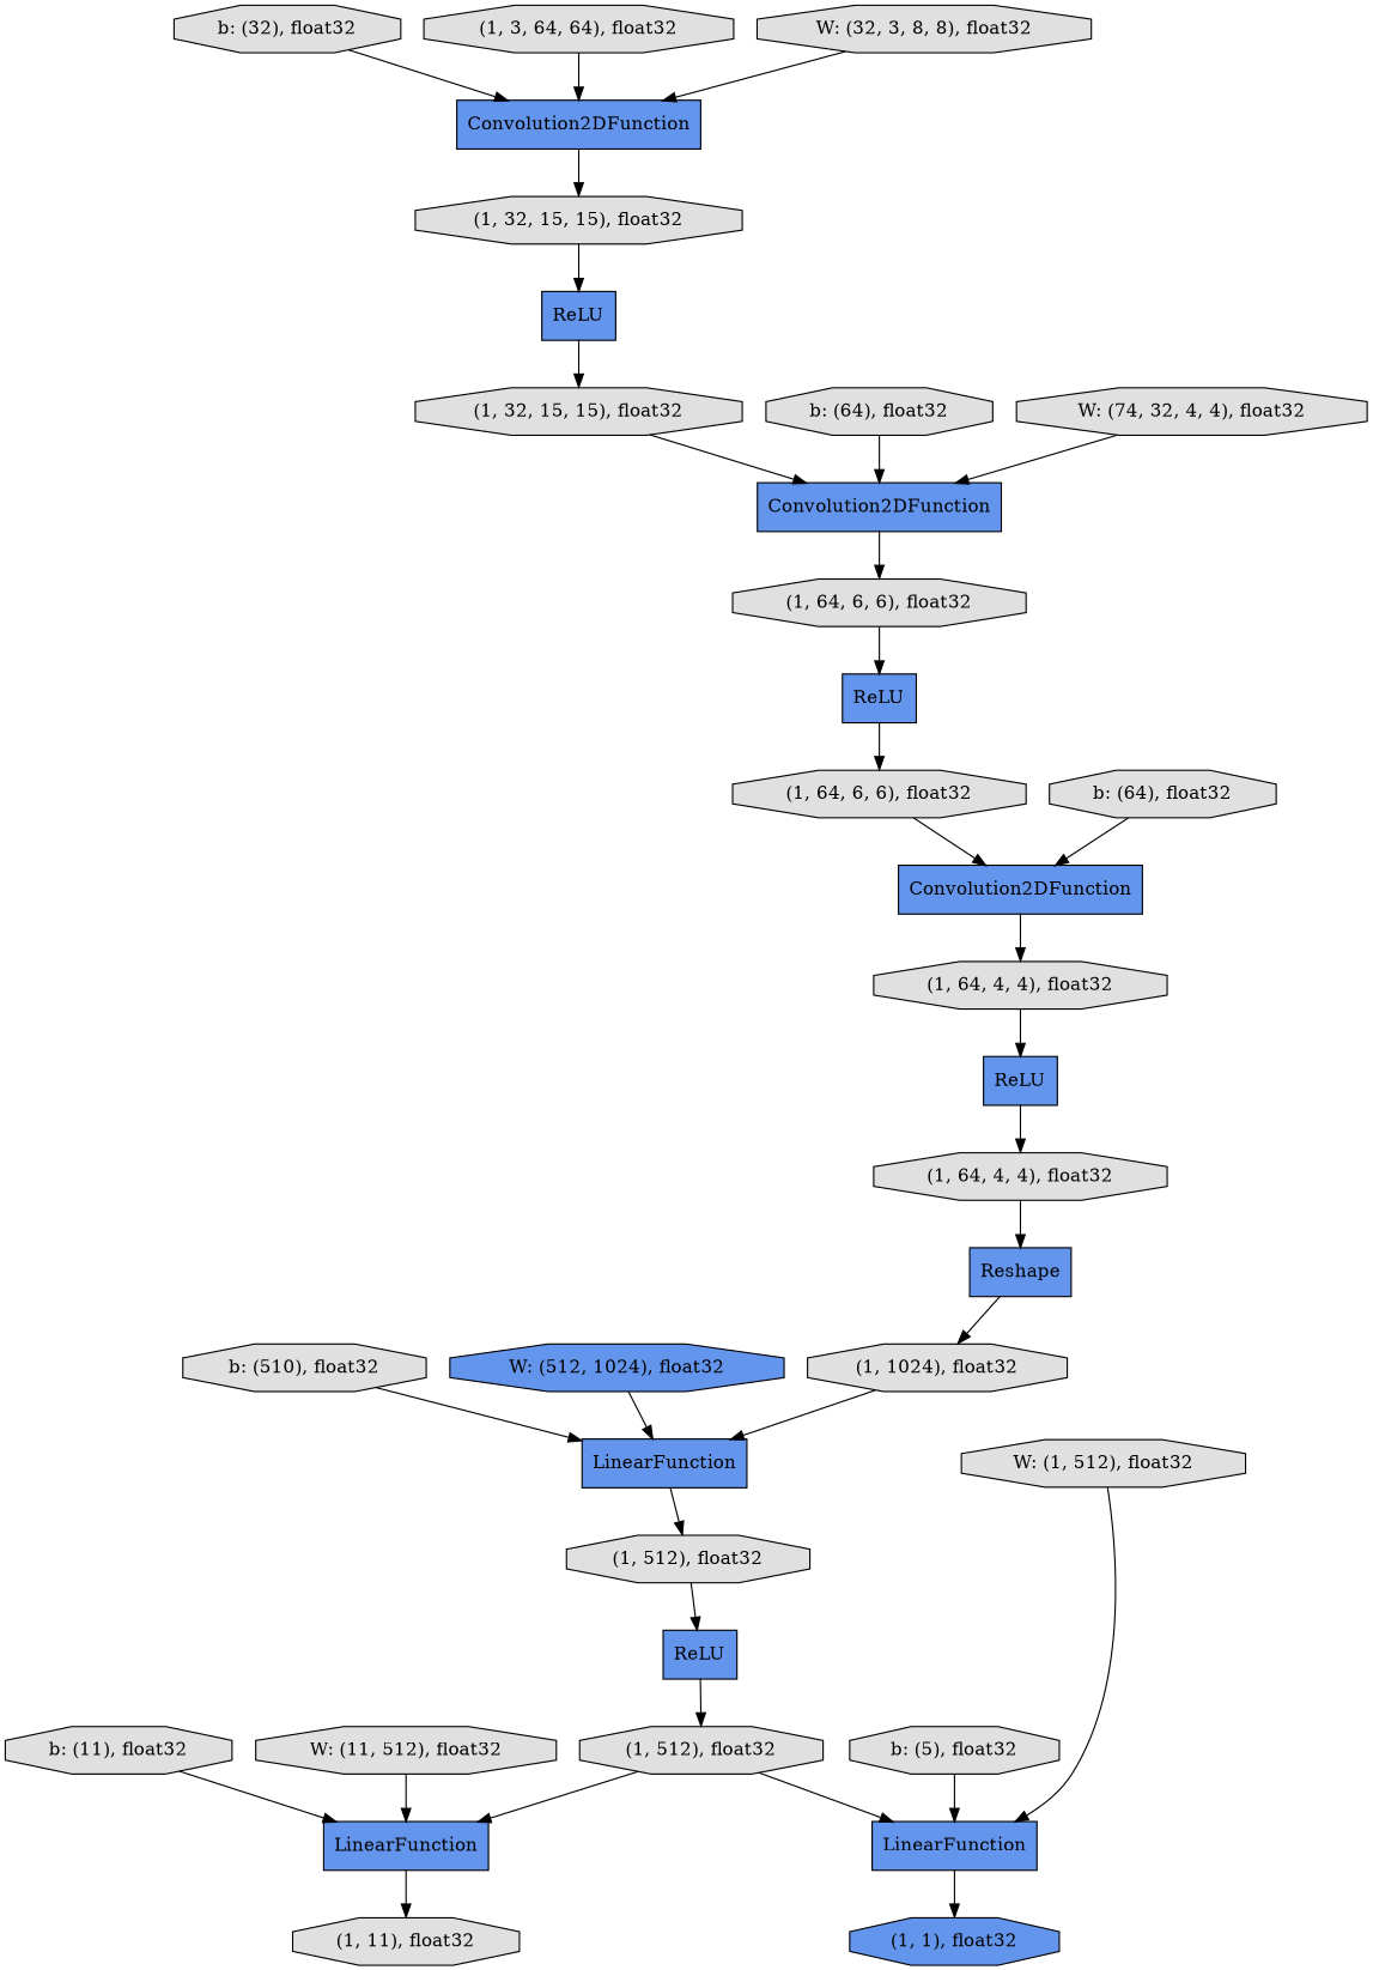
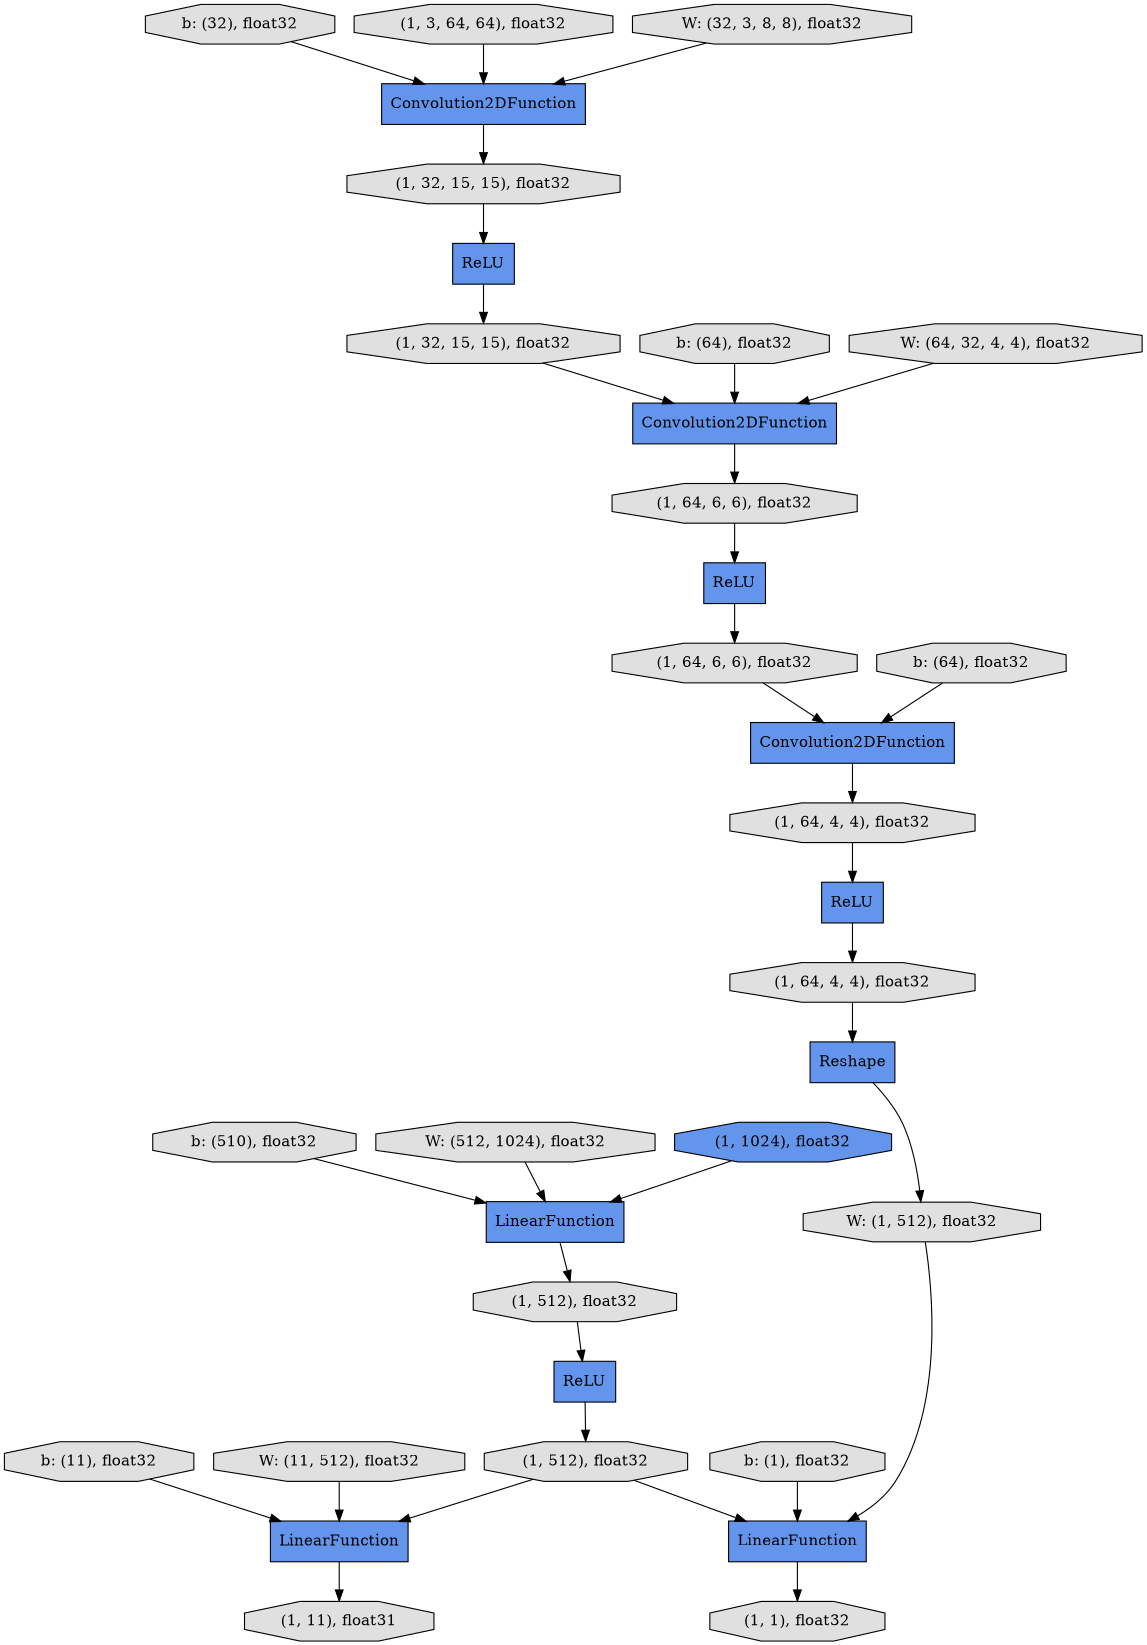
  digraph {
    rankdir=TB
    node [fillcolor="#E0E0E0" shape=octagon style=filled]
    n1 [fillcolor="#6495ED" label=Convolution2DFunction shape=record]
    n2 [label="(1, 64, 4, 4), float32"]
    n3 [fillcolor="#6495ED" label=ReLU shape=record]
    n4 [label="(1, 64, 4, 4), float32"]
    n5 [fillcolor="#6495ED" label=Reshape shape=record]
    n6 [label="(1, 32, 15, 15), float32"]
    n7 [fillcolor="#6495ED" label=Convolution2DFunction shape=record]
    n8 [label="(1, 64, 6, 6), float32"]
-   n9 [fillcolor="#6495ED" label="(1, 1), float32"]
+   n9 [label="(1, 1), float32"]
    n10 [fillcolor="#6495ED" label=ReLU shape=record]
    n11 [label="(1, 512), float32"]
    n12 [fillcolor="#6495ED" label=LinearFunction shape=record]
    n13 [fillcolor="#6495ED" label=LinearFunction shape=record]
-   n14 [label="(1, 1024), float32"]
+   n14 [fillcolor="#6495ED" label="(1, 1024), float32"]
    n15 [fillcolor="#6495ED" label=LinearFunction shape=record]
    n16 [label="(1, 512), float32"]
-   n17 [label="(1, 11), float32"]
+   n17 [label="(1, 11), float31"]
    n18 [fillcolor="#6495ED" label=ReLU shape=record]
    n19 [label="(1, 64, 6, 6), float32"]
    n20 [fillcolor="#6495ED" label=ReLU shape=record]
    n21 [label="(1, 32, 15, 15), float32"]
    n22 [label="b: (510), float32"]
    n23 [label="W: (1, 512), float32"]
    n24 [label="b: (64), float32"]
    n25 [fillcolor="#6495ED" label=Convolution2DFunction shape=record]
    n26 [label="b: (32), float32"]
    n27 [label="(1, 3, 64, 64), float32"]
    n28 [label="b: (11), float32"]
-   n29 [fillcolor="#6495ED" label="W: (512, 1024), float32"]
+   n29 [label="W: (512, 1024), float32"]
    n30 [label="W: (11, 512), float32"]
    n31 [label="b: (64), float32"]
-   n32 [label="W: (74, 32, 4, 4), float32"]
-   n33 [label="b: (5), float32"]
+   n32 [label="W: (64, 32, 4, 4), float32"]
+   n33 [label="b: (1), float32"]
    n34 [label="W: (32, 3, 8, 8), float32"]
    n1 -> n2
    n2 -> n3
    n3 -> n4
    n4 -> n5
-   n5 -> n14
+   n5 -> n23
    n6 -> n7
    n7 -> n8
    n8 -> n20
    n10 -> n11
    n11 -> n12
    n11 -> n13
    n12 -> n17
    n13 -> n9
    n14 -> n15
    n15 -> n16
    n16 -> n10
    n18 -> n6
    n19 -> n1
    n20 -> n19
    n21 -> n18
    n22 -> n15
    n23 -> n13
    n24 -> n1
    n25 -> n21
    n26 -> n25
    n27 -> n25
    n28 -> n12
    n29 -> n15
    n30 -> n12
    n31 -> n7
    n32 -> n7
    n33 -> n13
    n34 -> n25
  }
